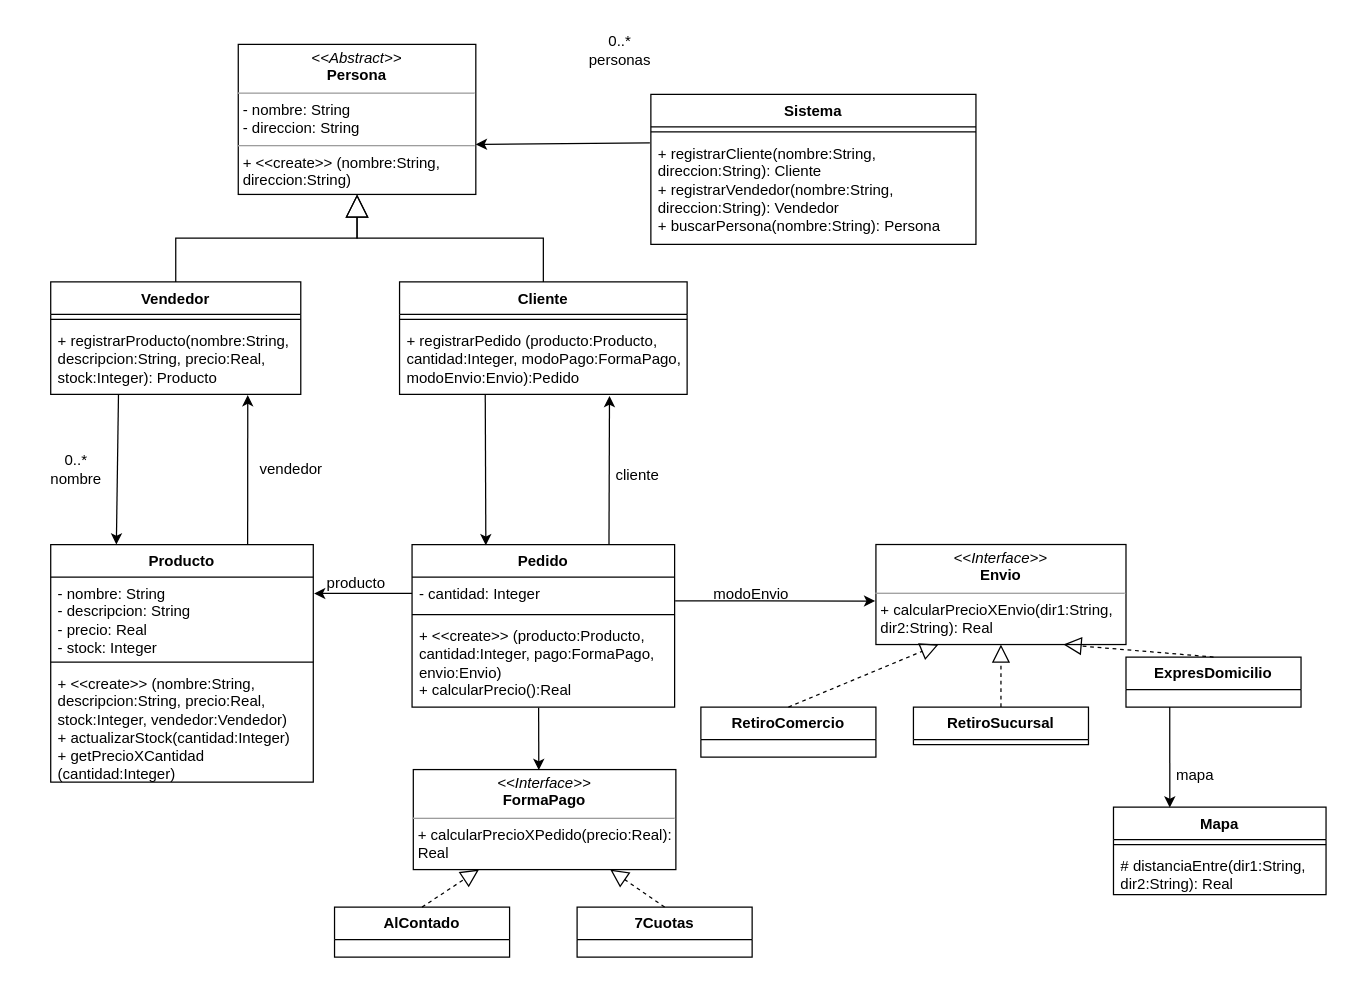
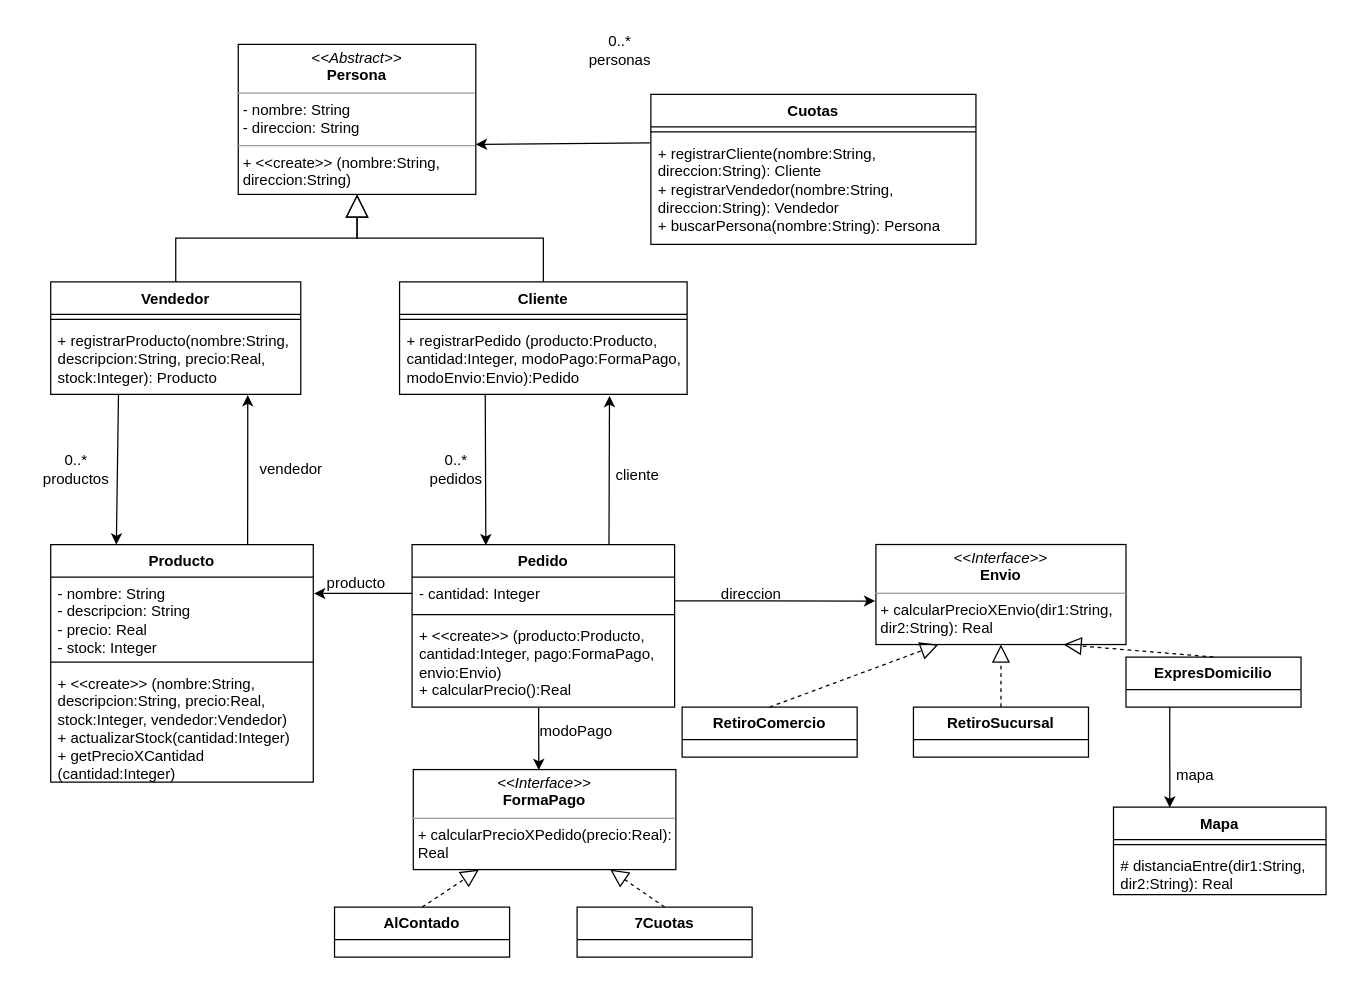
  <mxCell id="0" />
  <mxCell id="1" parent="0" />
  <mxCell id="2" value="Vendedor" style="swimlane;fontStyle=1;align=center;verticalAlign=top;childLayout=stackLayout;horizontal=1;startSize=26;horizontalStack=0;resizeParent=1;resizeParentMax=0;resizeLast=0;collapsible=1;marginBottom=0;whiteSpace=wrap;html=1;" parent="1" vertex="1"><mxGeometry x="40" y="225" width="200" height="90" as="geometry" /></mxCell>
  <mxCell id="3" value="" style="line;strokeWidth=1;fillColor=none;align=left;verticalAlign=middle;spacingTop=-1;spacingLeft=3;spacingRight=3;rotatable=0;labelPosition=right;points=[];portConstraint=eastwest;strokeColor=inherit;" parent="2" vertex="1"><mxGeometry y="26" width="200" height="8" as="geometry" /></mxCell>
  <mxCell id="4" value="+ registrarProducto(nombre:String, descripcion:String, precio:Real, stock:Integer): Producto" style="text;strokeColor=none;fillColor=none;align=left;verticalAlign=top;spacingLeft=4;spacingRight=4;overflow=hidden;rotatable=0;points=[[0,0.5],[1,0.5]];portConstraint=eastwest;whiteSpace=wrap;html=1;" parent="2" vertex="1"><mxGeometry y="34" width="200" height="56" as="geometry" /></mxCell>
  <mxCell id="5" value="Cliente" style="swimlane;fontStyle=1;align=center;verticalAlign=top;childLayout=stackLayout;horizontal=1;startSize=26;horizontalStack=0;resizeParent=1;resizeParentMax=0;resizeLast=0;collapsible=1;marginBottom=0;whiteSpace=wrap;html=1;" parent="1" vertex="1"><mxGeometry x="319" y="225" width="230" height="90" as="geometry" /></mxCell>
  <mxCell id="6" value="" style="line;strokeWidth=1;fillColor=none;align=left;verticalAlign=middle;spacingTop=-1;spacingLeft=3;spacingRight=3;rotatable=0;labelPosition=right;points=[];portConstraint=eastwest;strokeColor=inherit;" parent="5" vertex="1"><mxGeometry y="26" width="230" height="8" as="geometry" /></mxCell>
  <mxCell id="7" value="+ registrarPedido (producto:Producto, cantidad:Integer, modoPago:FormaPago, modoEnvio:Envio):Pedido" style="text;strokeColor=none;fillColor=none;align=left;verticalAlign=top;spacingLeft=4;spacingRight=4;overflow=hidden;rotatable=0;points=[[0,0.5],[1,0.5]];portConstraint=eastwest;whiteSpace=wrap;html=1;" parent="5" vertex="1"><mxGeometry y="34" width="230" height="56" as="geometry" /></mxCell>
- <mxCell id="8" value="Sistema" style="swimlane;fontStyle=1;align=center;verticalAlign=top;childLayout=stackLayout;horizontal=1;startSize=26;horizontalStack=0;resizeParent=1;resizeParentMax=0;resizeLast=0;collapsible=1;marginBottom=0;whiteSpace=wrap;html=1;" parent="1" vertex="1"><mxGeometry x="520" y="75" width="260" height="120" as="geometry" /></mxCell>
+ <mxCell id="8" value="Cuotas" style="swimlane;fontStyle=1;align=center;verticalAlign=top;childLayout=stackLayout;horizontal=1;startSize=26;horizontalStack=0;resizeParent=1;resizeParentMax=0;resizeLast=0;collapsible=1;marginBottom=0;whiteSpace=wrap;html=1;" parent="1" vertex="1"><mxGeometry x="520" y="75" width="260" height="120" as="geometry" /></mxCell>
  <mxCell id="9" value="" style="line;strokeWidth=1;fillColor=none;align=left;verticalAlign=middle;spacingTop=-1;spacingLeft=3;spacingRight=3;rotatable=0;labelPosition=right;points=[];portConstraint=eastwest;strokeColor=inherit;" parent="8" vertex="1"><mxGeometry y="26" width="260" height="8" as="geometry" /></mxCell>
  <mxCell id="10" value="+ registrarCliente(nombre:String, direccion:String): Cliente&lt;br&gt;+ registrarVendedor(nombre:String, direccion:String): Vendedor&lt;br&gt;+ buscarPersona(nombre:String): Persona" style="text;strokeColor=none;fillColor=none;align=left;verticalAlign=top;spacingLeft=4;spacingRight=4;overflow=hidden;rotatable=0;points=[[0,0.5],[1,0.5]];portConstraint=eastwest;whiteSpace=wrap;html=1;" parent="8" vertex="1"><mxGeometry y="34" width="260" height="86" as="geometry" /></mxCell>
  <mxCell id="11" value="" style="endArrow=classic;html=1;rounded=0;exitX=-0.003;exitY=0.055;exitDx=0;exitDy=0;entryX=1;entryY=0.5;entryDx=0;entryDy=0;exitPerimeter=0;" parent="1" source="10" edge="1"><mxGeometry width="50" height="50" relative="1" as="geometry"><mxPoint x="580" y="325" as="sourcePoint" /><mxPoint x="380" y="115" as="targetPoint" /></mxGeometry></mxCell>
  <mxCell id="12" value="0..*&lt;br&gt;personas" style="text;html=1;align=center;verticalAlign=middle;resizable=0;points=[];autosize=1;strokeColor=none;fillColor=none;" parent="1" vertex="1"><mxGeometry x="460" y="20" width="70" height="40" as="geometry" /></mxCell>
  <mxCell id="13" value="Producto" style="swimlane;fontStyle=1;align=center;verticalAlign=top;childLayout=stackLayout;horizontal=1;startSize=26;horizontalStack=0;resizeParent=1;resizeParentMax=0;resizeLast=0;collapsible=1;marginBottom=0;whiteSpace=wrap;html=1;" parent="1" vertex="1"><mxGeometry x="40" y="435" width="210" height="190" as="geometry" /></mxCell>
  <mxCell id="14" value="- nombre: String&lt;br&gt;- descripcion: String&lt;br&gt;- precio: Real&lt;br&gt;- stock: Integer" style="text;strokeColor=none;fillColor=none;align=left;verticalAlign=top;spacingLeft=4;spacingRight=4;overflow=hidden;rotatable=0;points=[[0,0.5],[1,0.5]];portConstraint=eastwest;whiteSpace=wrap;html=1;" parent="13" vertex="1"><mxGeometry y="26" width="210" height="64" as="geometry" /></mxCell>
  <mxCell id="15" value="" style="line;strokeWidth=1;fillColor=none;align=left;verticalAlign=middle;spacingTop=-1;spacingLeft=3;spacingRight=3;rotatable=0;labelPosition=right;points=[];portConstraint=eastwest;strokeColor=inherit;" parent="13" vertex="1"><mxGeometry y="90" width="210" height="8" as="geometry" /></mxCell>
  <mxCell id="16" value="+ &amp;lt;&amp;lt;create&amp;gt;&amp;gt; (nombre:String, descripcion:String, precio:Real, stock:Integer, vendedor:Vendedor)&lt;br&gt;+ actualizarStock(cantidad:Integer)&lt;br&gt;+ getPrecioXCantidad (cantidad:Integer)" style="text;strokeColor=none;fillColor=none;align=left;verticalAlign=top;spacingLeft=4;spacingRight=4;overflow=hidden;rotatable=0;points=[[0,0.5],[1,0.5]];portConstraint=eastwest;whiteSpace=wrap;html=1;" parent="13" vertex="1"><mxGeometry y="98" width="210" height="92" as="geometry" /></mxCell>
  <mxCell id="17" value="&lt;p style=&quot;margin:0px;margin-top:4px;text-align:center;&quot;&gt;&lt;i&gt;&amp;lt;&amp;lt;Abstract&amp;gt;&amp;gt;&lt;/i&gt;&lt;br&gt;&lt;b&gt;Persona&lt;/b&gt;&lt;/p&gt;&lt;hr size=&quot;1&quot;&gt;&lt;p style=&quot;margin:0px;margin-left:4px;&quot;&gt;- nombre: String&lt;/p&gt;&lt;p style=&quot;margin:0px;margin-left:4px;&quot;&gt;- direccion: String&lt;/p&gt;&lt;hr size=&quot;1&quot;&gt;&lt;p style=&quot;margin:0px;margin-left:4px;&quot;&gt;+ &amp;lt;&amp;lt;create&amp;gt;&amp;gt; (nombre:String, direccion:String)&lt;/p&gt;" style="verticalAlign=top;align=left;overflow=fill;fontSize=12;fontFamily=Helvetica;html=1;whiteSpace=wrap;" parent="1" vertex="1"><mxGeometry x="190" y="35" width="190" height="120" as="geometry" /></mxCell>
  <mxCell id="18" value="" style="endArrow=classic;html=1;rounded=0;exitX=0.271;exitY=0.997;exitDx=0;exitDy=0;exitPerimeter=0;entryX=0.25;entryY=0;entryDx=0;entryDy=0;" parent="1" source="4" target="13" edge="1"><mxGeometry width="50" height="50" relative="1" as="geometry"><mxPoint x="200" y="375" as="sourcePoint" /><mxPoint x="250" y="325" as="targetPoint" /></mxGeometry></mxCell>
- <mxCell id="19" value="0..*&lt;br&gt;nombre" style="text;html=1;align=center;verticalAlign=middle;resizable=0;points=[];autosize=1;strokeColor=none;fillColor=none;" parent="1" vertex="1"><mxGeometry y="355" width="80" height="40" as="geometry" x="20" /></mxCell>
+ <mxCell id="19" value="0..*&lt;br&gt;productos" style="text;html=1;align=center;verticalAlign=middle;resizable=0;points=[];autosize=1;strokeColor=none;fillColor=none;" parent="1" vertex="1"><mxGeometry y="355" width="80" height="40" as="geometry" x="20" /></mxCell>
  <mxCell id="20" value="Pedido" style="swimlane;fontStyle=1;align=center;verticalAlign=top;childLayout=stackLayout;horizontal=1;startSize=26;horizontalStack=0;resizeParent=1;resizeParentMax=0;resizeLast=0;collapsible=1;marginBottom=0;whiteSpace=wrap;html=1;" parent="1" vertex="1"><mxGeometry x="329" y="435" width="210" height="130" as="geometry" /></mxCell>
  <mxCell id="21" value="- cantidad: Integer" style="text;strokeColor=none;fillColor=none;align=left;verticalAlign=top;spacingLeft=4;spacingRight=4;overflow=hidden;rotatable=0;points=[[0,0.5],[1,0.5]];portConstraint=eastwest;whiteSpace=wrap;html=1;" parent="20" vertex="1"><mxGeometry y="26" width="210" height="26" as="geometry" /></mxCell>
  <mxCell id="22" value="" style="line;strokeWidth=1;fillColor=none;align=left;verticalAlign=middle;spacingTop=-1;spacingLeft=3;spacingRight=3;rotatable=0;labelPosition=right;points=[];portConstraint=eastwest;strokeColor=inherit;" parent="20" vertex="1"><mxGeometry y="52" width="210" height="8" as="geometry" /></mxCell>
  <mxCell id="23" value="+ &amp;lt;&amp;lt;create&amp;gt;&amp;gt; (producto:Producto, cantidad:Integer, pago:FormaPago, envio:Envio)&lt;br&gt;+ calcularPrecio():Real" style="text;strokeColor=none;fillColor=none;align=left;verticalAlign=top;spacingLeft=4;spacingRight=4;overflow=hidden;rotatable=0;points=[[0,0.5],[1,0.5]];portConstraint=eastwest;whiteSpace=wrap;html=1;" parent="20" vertex="1"><mxGeometry y="60" width="210" height="70" as="geometry" /></mxCell>
  <mxCell id="24" value="" style="endArrow=classic;html=1;rounded=0;exitX=0;exitY=0.5;exitDx=0;exitDy=0;entryX=1.003;entryY=0.206;entryDx=0;entryDy=0;entryPerimeter=0;" parent="1" source="21" target="14" edge="1"><mxGeometry width="50" height="50" relative="1" as="geometry"><mxPoint x="310" y="495" as="sourcePoint" /><mxPoint x="410" y="435" as="targetPoint" /></mxGeometry></mxCell>
  <mxCell id="25" value="" style="endArrow=classic;html=1;rounded=0;exitX=0.298;exitY=0.999;exitDx=0;exitDy=0;exitPerimeter=0;entryX=0.281;entryY=0.005;entryDx=0;entryDy=0;entryPerimeter=0;" parent="1" source="7" target="20" edge="1"><mxGeometry width="50" height="50" relative="1" as="geometry"><mxPoint x="390" y="415" as="sourcePoint" /><mxPoint x="440" y="365" as="targetPoint" /></mxGeometry></mxCell>
  <mxCell id="26" value="producto" style="text;html=1;align=center;verticalAlign=middle;resizable=0;points=[];autosize=1;strokeColor=none;fillColor=none;" parent="1" vertex="1"><mxGeometry x="249" y="451" width="70" height="30" as="geometry" /></mxCell>
+ <mxCell id="27" value="0..*&lt;br&gt;pedidos" style="text;html=1;align=center;verticalAlign=middle;resizable=0;points=[];autosize=1;strokeColor=none;fillColor=none;" parent="1" vertex="1"><mxGeometry x="329" y="355" width="70" height="40" as="geometry" /></mxCell>
  <mxCell id="28" value="&lt;p style=&quot;margin:0px;margin-top:4px;text-align:center;&quot;&gt;&lt;i&gt;&amp;lt;&amp;lt;Interface&amp;gt;&amp;gt;&lt;/i&gt;&lt;br&gt;&lt;b&gt;FormaPago&lt;/b&gt;&lt;/p&gt;&lt;hr size=&quot;1&quot;&gt;&lt;p style=&quot;margin:0px;margin-left:4px;&quot;&gt;&lt;/p&gt;&lt;p style=&quot;margin:0px;margin-left:4px;&quot;&gt;+ calcularPrecioXPedido(precio:Real): Real&lt;br&gt;&lt;/p&gt;" style="verticalAlign=top;align=left;overflow=fill;fontSize=12;fontFamily=Helvetica;html=1;whiteSpace=wrap;" parent="1" vertex="1"><mxGeometry x="330" y="615" width="210" height="80" as="geometry" /></mxCell>
  <mxCell id="29" value="&lt;b&gt;AlContado&lt;/b&gt;" style="swimlane;fontStyle=0;childLayout=stackLayout;horizontal=1;startSize=26;fillColor=none;horizontalStack=0;resizeParent=1;resizeParentMax=0;resizeLast=0;collapsible=1;marginBottom=0;whiteSpace=wrap;html=1;" parent="1" vertex="1"><mxGeometry x="267" y="725" width="140" height="40" as="geometry" /></mxCell>
  <mxCell id="30" value="&lt;b&gt;7Cuotas&lt;/b&gt;" style="swimlane;fontStyle=0;childLayout=stackLayout;horizontal=1;startSize=26;fillColor=none;horizontalStack=0;resizeParent=1;resizeParentMax=0;resizeLast=0;collapsible=1;marginBottom=0;whiteSpace=wrap;html=1;" parent="1" vertex="1"><mxGeometry x="461" y="725" width="140" height="40" as="geometry" /></mxCell>
  <mxCell id="31" value="" style="endArrow=block;dashed=1;endFill=0;endSize=12;html=1;rounded=0;exitX=0.5;exitY=0;exitDx=0;exitDy=0;entryX=0.25;entryY=1;entryDx=0;entryDy=0;" parent="1" source="29" target="28" edge="1"><mxGeometry width="160" relative="1" as="geometry"><mxPoint x="397" y="615" as="sourcePoint" /><mxPoint x="557" y="615" as="targetPoint" /></mxGeometry></mxCell>
  <mxCell id="32" value="" style="endArrow=block;dashed=1;endFill=0;endSize=12;html=1;rounded=0;exitX=0.5;exitY=0;exitDx=0;exitDy=0;entryX=0.75;entryY=1;entryDx=0;entryDy=0;" parent="1" source="30" target="28" edge="1"><mxGeometry width="160" relative="1" as="geometry"><mxPoint x="397" y="615" as="sourcePoint" /><mxPoint x="557" y="615" as="targetPoint" /></mxGeometry></mxCell>
  <mxCell id="33" value="&lt;p style=&quot;margin:0px;margin-top:4px;text-align:center;&quot;&gt;&lt;i&gt;&amp;lt;&amp;lt;Interface&amp;gt;&amp;gt;&lt;/i&gt;&lt;br&gt;&lt;b&gt;Envio&lt;/b&gt;&lt;/p&gt;&lt;hr size=&quot;1&quot;&gt;&lt;p style=&quot;margin:0px;margin-left:4px;&quot;&gt;&lt;/p&gt;&lt;p style=&quot;margin:0px;margin-left:4px;&quot;&gt;+ calcularPrecioXEnvio(dir1:String, dir2:String): Real&lt;br&gt;&lt;/p&gt;" style="verticalAlign=top;align=left;overflow=fill;fontSize=12;fontFamily=Helvetica;html=1;whiteSpace=wrap;" parent="1" vertex="1"><mxGeometry x="700" y="435" width="200" height="80" as="geometry" /></mxCell>
- <mxCell id="34" value="&lt;b&gt;RetiroComercio&lt;/b&gt;" style="swimlane;fontStyle=0;childLayout=stackLayout;horizontal=1;startSize=26;fillColor=none;horizontalStack=0;resizeParent=1;resizeParentMax=0;resizeLast=0;collapsible=1;marginBottom=0;whiteSpace=wrap;html=1;" parent="1" vertex="1"><mxGeometry x="560" y="565" width="140" height="40" as="geometry" /></mxCell>
- <mxCell id="35" value="&lt;b&gt;RetiroSucursal&lt;/b&gt;" style="swimlane;fontStyle=0;childLayout=stackLayout;horizontal=1;startSize=26;fillColor=none;horizontalStack=0;resizeParent=1;resizeParentMax=0;resizeLast=0;collapsible=1;marginBottom=0;whiteSpace=wrap;html=1;" parent="1" vertex="1"><mxGeometry x="730" y="565" width="140" height="30" as="geometry" /></mxCell>
+ <mxCell id="34" value="&lt;b&gt;RetiroComercio&lt;/b&gt;" style="swimlane;fontStyle=0;childLayout=stackLayout;horizontal=1;startSize=26;fillColor=none;horizontalStack=0;resizeParent=1;resizeParentMax=0;resizeLast=0;collapsible=1;marginBottom=0;whiteSpace=wrap;html=1;" parent="1" vertex="1"><mxGeometry x="545" y="565" width="140" height="40" as="geometry" /></mxCell>
+ <mxCell id="35" value="&lt;b&gt;RetiroSucursal&lt;/b&gt;" style="swimlane;fontStyle=0;childLayout=stackLayout;horizontal=1;startSize=26;fillColor=none;horizontalStack=0;resizeParent=1;resizeParentMax=0;resizeLast=0;collapsible=1;marginBottom=0;whiteSpace=wrap;html=1;" parent="1" vertex="1"><mxGeometry x="730" y="565" width="140" height="40" as="geometry" /></mxCell>
  <mxCell id="36" value="&lt;b&gt;ExpresDomicilio&lt;/b&gt;" style="swimlane;fontStyle=0;childLayout=stackLayout;horizontal=1;startSize=26;fillColor=none;horizontalStack=0;resizeParent=1;resizeParentMax=0;resizeLast=0;collapsible=1;marginBottom=0;whiteSpace=wrap;html=1;" parent="1" vertex="1"><mxGeometry x="900" y="525" width="140" height="40" as="geometry" /></mxCell>
  <mxCell id="37" value="" style="endArrow=block;dashed=1;endFill=0;endSize=12;html=1;rounded=0;exitX=0.5;exitY=0;exitDx=0;exitDy=0;entryX=0.25;entryY=1;entryDx=0;entryDy=0;" parent="1" source="34" target="33" edge="1"><mxGeometry width="160" relative="1" as="geometry"><mxPoint x="740" y="595" as="sourcePoint" /><mxPoint x="900" y="595" as="targetPoint" /></mxGeometry></mxCell>
  <mxCell id="38" value="" style="endArrow=block;dashed=1;endFill=0;endSize=12;html=1;rounded=0;entryX=0.5;entryY=1;entryDx=0;entryDy=0;exitX=0.5;exitY=0;exitDx=0;exitDy=0;" parent="1" source="35" target="33" edge="1"><mxGeometry width="160" relative="1" as="geometry"><mxPoint x="740" y="595" as="sourcePoint" /><mxPoint x="900" y="595" as="targetPoint" /></mxGeometry></mxCell>
  <mxCell id="39" value="" style="endArrow=block;dashed=1;endFill=0;endSize=12;html=1;rounded=0;entryX=0.75;entryY=1;entryDx=0;entryDy=0;exitX=0.5;exitY=0;exitDx=0;exitDy=0;" parent="1" source="36" target="33" edge="1"><mxGeometry width="160" relative="1" as="geometry"><mxPoint x="840" y="575" as="sourcePoint" /><mxPoint x="1000" y="575" as="targetPoint" /></mxGeometry></mxCell>
  <mxCell id="40" value="" style="endArrow=classic;html=1;rounded=0;exitX=0.482;exitY=1.007;exitDx=0;exitDy=0;exitPerimeter=0;entryX=0.478;entryY=0.005;entryDx=0;entryDy=0;entryPerimeter=0;" parent="1" source="23" target="28" edge="1"><mxGeometry width="50" height="50" relative="1" as="geometry"><mxPoint x="470" y="585" as="sourcePoint" /><mxPoint x="520" y="535" as="targetPoint" /></mxGeometry></mxCell>
+ <mxCell id="41" value="modoPago" style="text;html=1;align=center;verticalAlign=middle;resizable=0;points=[];autosize=1;strokeColor=none;fillColor=none;" parent="1" vertex="1"><mxGeometry x="420" y="570" width="80" height="30" as="geometry" /></mxCell>
  <mxCell id="42" value="" style="endArrow=classic;html=1;rounded=0;exitX=1.002;exitY=0.735;exitDx=0;exitDy=0;entryX=-0.003;entryY=0.565;entryDx=0;entryDy=0;entryPerimeter=0;exitPerimeter=0;" parent="1" source="21" target="33" edge="1"><mxGeometry width="50" height="50" relative="1" as="geometry"><mxPoint x="660" y="565" as="sourcePoint" /><mxPoint x="710" y="515" as="targetPoint" /></mxGeometry></mxCell>
- <mxCell id="43" value="modoEnvio" style="text;html=1;align=center;verticalAlign=middle;resizable=0;points=[];autosize=1;strokeColor=none;fillColor=none;" parent="1" vertex="1"><mxGeometry x="560" y="460" width="80" height="30" as="geometry" /></mxCell>
+ <mxCell id="43" value="direccion" style="text;html=1;align=center;verticalAlign=middle;resizable=0;points=[];autosize=1;strokeColor=none;fillColor=none;" parent="1" vertex="1"><mxGeometry x="560" y="460" width="80" height="30" as="geometry" /></mxCell>
  <mxCell id="44" value="Mapa" style="swimlane;fontStyle=1;align=center;verticalAlign=top;childLayout=stackLayout;horizontal=1;startSize=26;horizontalStack=0;resizeParent=1;resizeParentMax=0;resizeLast=0;collapsible=1;marginBottom=0;whiteSpace=wrap;html=1;" parent="1" vertex="1"><mxGeometry x="890" y="645" width="170" height="70" as="geometry" /></mxCell>
  <mxCell id="45" value="" style="line;strokeWidth=1;fillColor=none;align=left;verticalAlign=middle;spacingTop=-1;spacingLeft=3;spacingRight=3;rotatable=0;labelPosition=right;points=[];portConstraint=eastwest;strokeColor=inherit;" parent="44" vertex="1"><mxGeometry y="26" width="170" height="8" as="geometry" /></mxCell>
  <mxCell id="46" value="# distanciaEntre(dir1:String, dir2:String): Real" style="text;strokeColor=none;fillColor=none;align=left;verticalAlign=top;spacingLeft=4;spacingRight=4;overflow=hidden;rotatable=0;points=[[0,0.5],[1,0.5]];portConstraint=eastwest;whiteSpace=wrap;html=1;" parent="44" vertex="1"><mxGeometry y="34" width="170" height="36" as="geometry" /></mxCell>
  <mxCell id="47" value="" style="endArrow=classic;html=1;rounded=0;exitX=0.25;exitY=1;exitDx=0;exitDy=0;entryX=0.265;entryY=0.005;entryDx=0;entryDy=0;entryPerimeter=0;" parent="1" source="36" target="44" edge="1"><mxGeometry width="50" height="50" relative="1" as="geometry"><mxPoint x="890" y="595" as="sourcePoint" /><mxPoint x="940" y="545" as="targetPoint" /></mxGeometry></mxCell>
  <mxCell id="48" value="mapa" style="text;html=1;align=center;verticalAlign=middle;resizable=0;points=[];autosize=1;strokeColor=none;fillColor=none;" parent="1" vertex="1"><mxGeometry x="930" y="605" width="50" height="30" as="geometry" /></mxCell>
  <mxCell id="49" value="" style="endArrow=block;endSize=16;endFill=0;html=1;rounded=0;entryX=0.5;entryY=1;entryDx=0;entryDy=0;exitX=0.5;exitY=0;exitDx=0;exitDy=0;edgeStyle=orthogonalEdgeStyle;" parent="1" source="2" target="17" edge="1"><mxGeometry x="-0.001" width="160" relative="1" as="geometry"><mxPoint x="480" y="285" as="sourcePoint" /><mxPoint x="640" y="285" as="targetPoint" /><mxPoint as="offset" /></mxGeometry></mxCell>
  <mxCell id="50" value="" style="endArrow=block;endSize=16;endFill=0;html=1;rounded=0;entryX=0.5;entryY=1;entryDx=0;entryDy=0;exitX=0.5;exitY=0;exitDx=0;exitDy=0;edgeStyle=orthogonalEdgeStyle;" parent="1" source="5" target="17" edge="1"><mxGeometry width="160" relative="1" as="geometry"><mxPoint x="480" y="285" as="sourcePoint" /><mxPoint x="640" y="285" as="targetPoint" /></mxGeometry></mxCell>
  <mxCell id="51" value="" style="endArrow=classic;html=1;rounded=0;entryX=0.73;entryY=1.021;entryDx=0;entryDy=0;entryPerimeter=0;exitX=0.75;exitY=0;exitDx=0;exitDy=0;" edge="1" parent="1" source="20" target="7"><mxGeometry width="50" height="50" relative="1" as="geometry"><mxPoint x="390" y="455" as="sourcePoint" /><mxPoint x="440" y="405" as="targetPoint" /></mxGeometry></mxCell>
  <mxCell id="52" value="cliente" style="text;html=1;align=center;verticalAlign=middle;resizable=0;points=[];autosize=1;strokeColor=none;fillColor=none;" vertex="1" parent="1"><mxGeometry x="479" y="365" width="60" height="30" as="geometry" /></mxCell>
  <mxCell id="53" value="" style="endArrow=classic;html=1;rounded=0;entryX=0.788;entryY=1.009;entryDx=0;entryDy=0;entryPerimeter=0;exitX=0.75;exitY=0;exitDx=0;exitDy=0;" edge="1" parent="1" source="13" target="4"><mxGeometry width="50" height="50" relative="1" as="geometry"><mxPoint x="200" y="475" as="sourcePoint" /><mxPoint x="250" y="425" as="targetPoint" /></mxGeometry></mxCell>
  <mxCell id="54" value="vendedor" style="text;html=1;align=center;verticalAlign=middle;resizable=0;points=[];autosize=1;strokeColor=none;fillColor=none;" vertex="1" parent="1"><mxGeometry x="197" y="360" width="70" height="30" as="geometry" /></mxCell>
